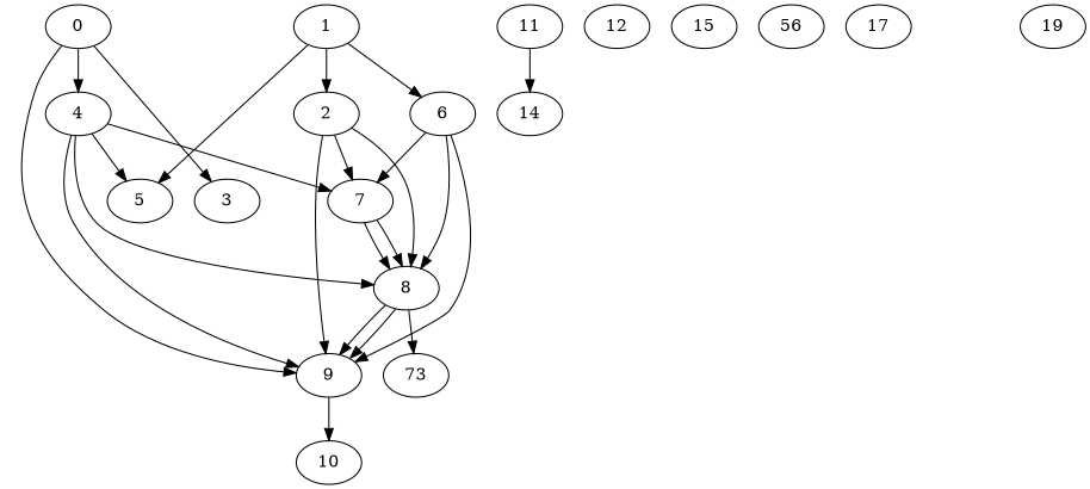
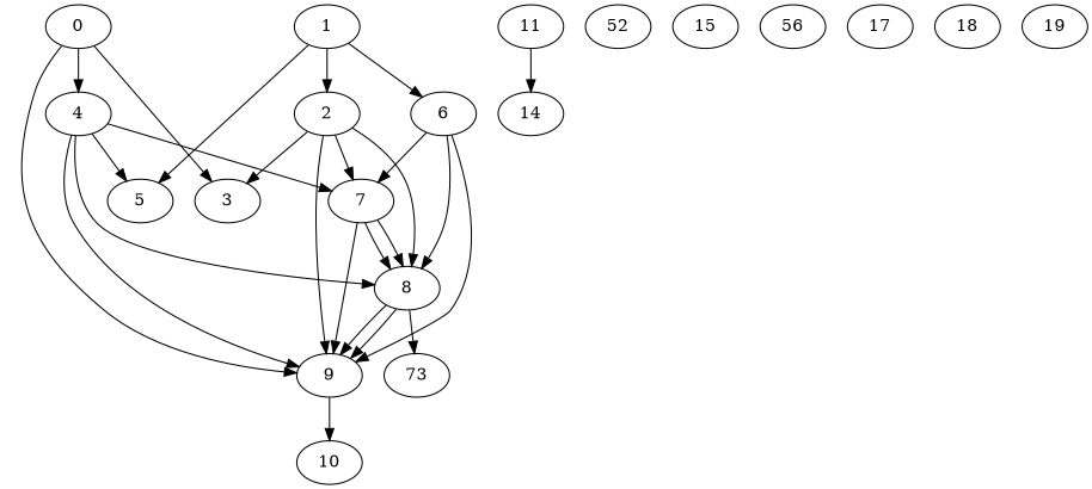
  digraph {
    CCR=10.0
    Density=1.9
    "No of edges"=19
    "No of nodes"=10
    "Node concurrency"=-1
    "Total sequential time"=63
    node [Weight=10]
    edge [Weight=39]
    0 [Weight=6]
    3
    4 [Weight=3]
    9 [Weight=8]
    7 [Weight=3]
    8 [Weight=8]
    5 [Weight=7]
    10
    6 [Weight=8]
    n10 [Weight=1 label=73]
    1 [Weight=5]
    2 [Weight=5]
    11 [Weight=6]
    14 [Weight=11]
-   12 [Weight=9]
+   12 [Weight=9 label=52]
    15
    n17 [Weight=6 label=56]
    17
+   18
    19 [Weight=6]
    0 -> 3 [Weight=34]
    0 -> 4 [Weight=24]
    0 -> 9 [Weight=44]
    4 -> 9
    4 -> 7 [Weight=48]
    4 -> 8 [Weight=48]
    4 -> 5 [Weight=10]
    9 -> 10 [Weight=48]
+   7 -> 9 [Weight=34]
    7 -> 8 [Weight=15]
    7 -> 8 [Weight=15]
    8 -> 9
    8 -> 9
    8 -> n10 [Weight=15]
    6 -> 9 [Weight=29]
    6 -> 7 [Weight=15]
    6 -> 8
    1 -> 5 [Weight=19]
    1 -> 6
    1 -> 2 [Weight=48]
+   2 -> 3 [Weight=10]
    2 -> 9 [Weight=29]
    2 -> 7 [Weight=48]
    2 -> 8 [Weight=48]
    11 -> 14
  }
